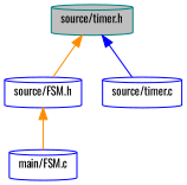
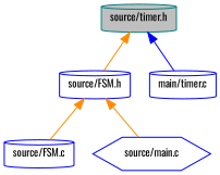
  digraph {
    fontname=Oswald
    node [color=blue fillcolor=white fontname=Oswald fontsize=10 shape=cylinder style=filled]
    edge [color=darkorange dir=back fontname=Oswald fontsize=10 labelfontname=Helvetica labelfontsize=10 style=solid]
    n1 [color=teal fillcolor=grey75 fontcolor=black height=0.2 label="source/timer.h" width=0.4]
    n2 [height=0.2 label="source/FSM.h" width=0.4]
-   n3 [height=0.2 label="source/timer.c" width=0.4]
-   n4 [height=0.2 label="main/FSM.c" width=0.4]
+   n3 [height=0.2 label="main/timer.c" width=0.4]
+   n4 [height=0.2 label="source/FSM.c" width=0.4]
+   n5 [height=0.2 label="source/main.c" shape=hexagon width=0.4]
    n1 -> n2
    n1 -> n3 [color=blue]
    n2 -> n4
+   n2 -> n5
  }
